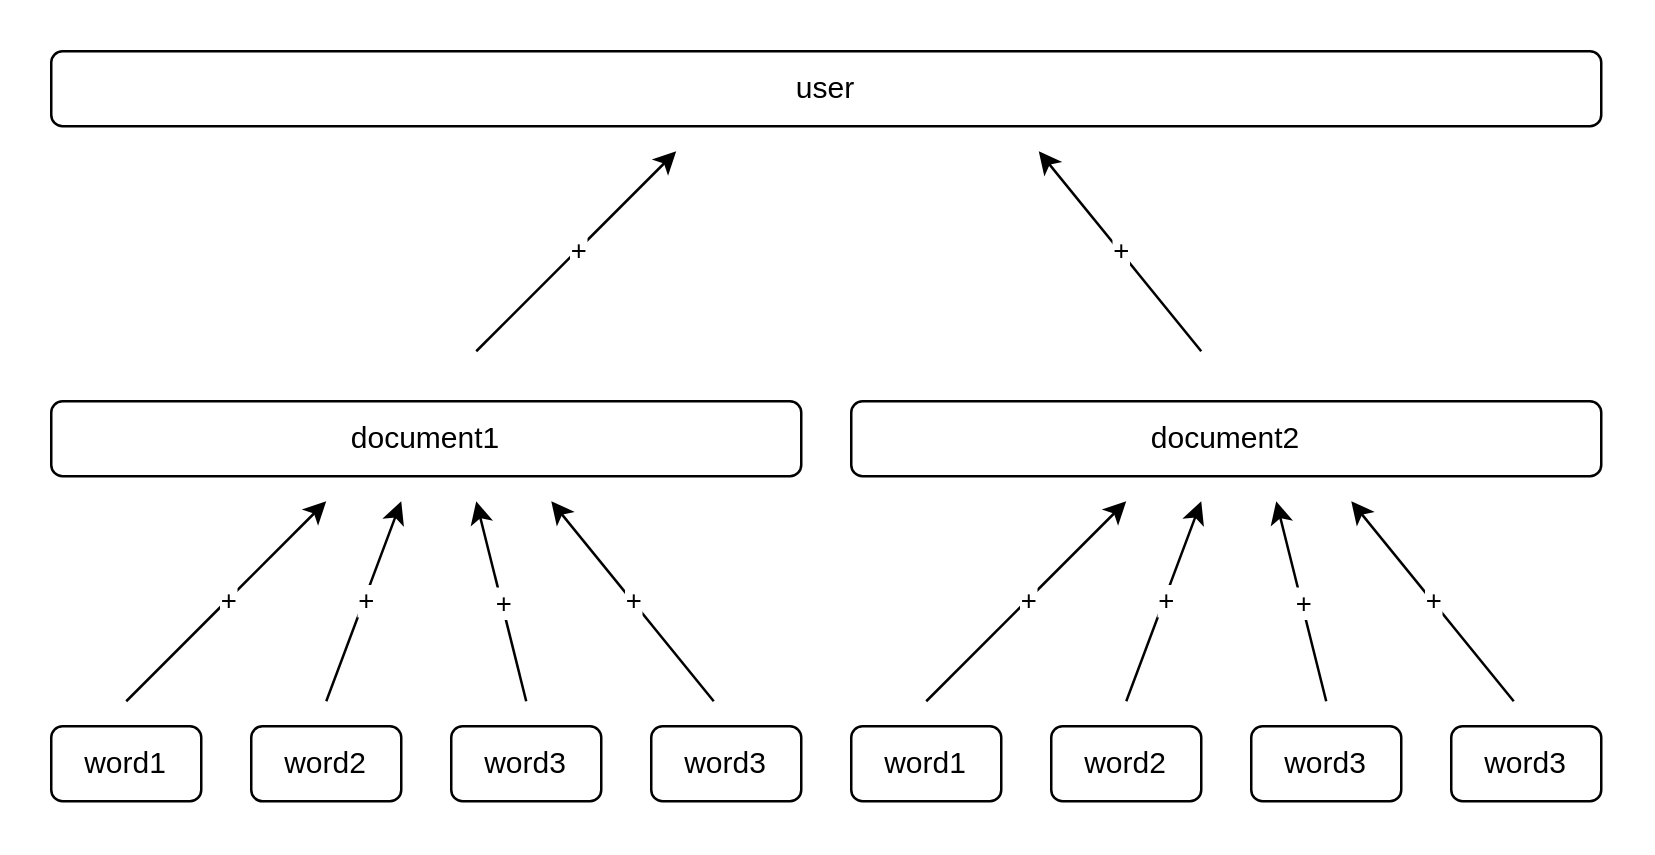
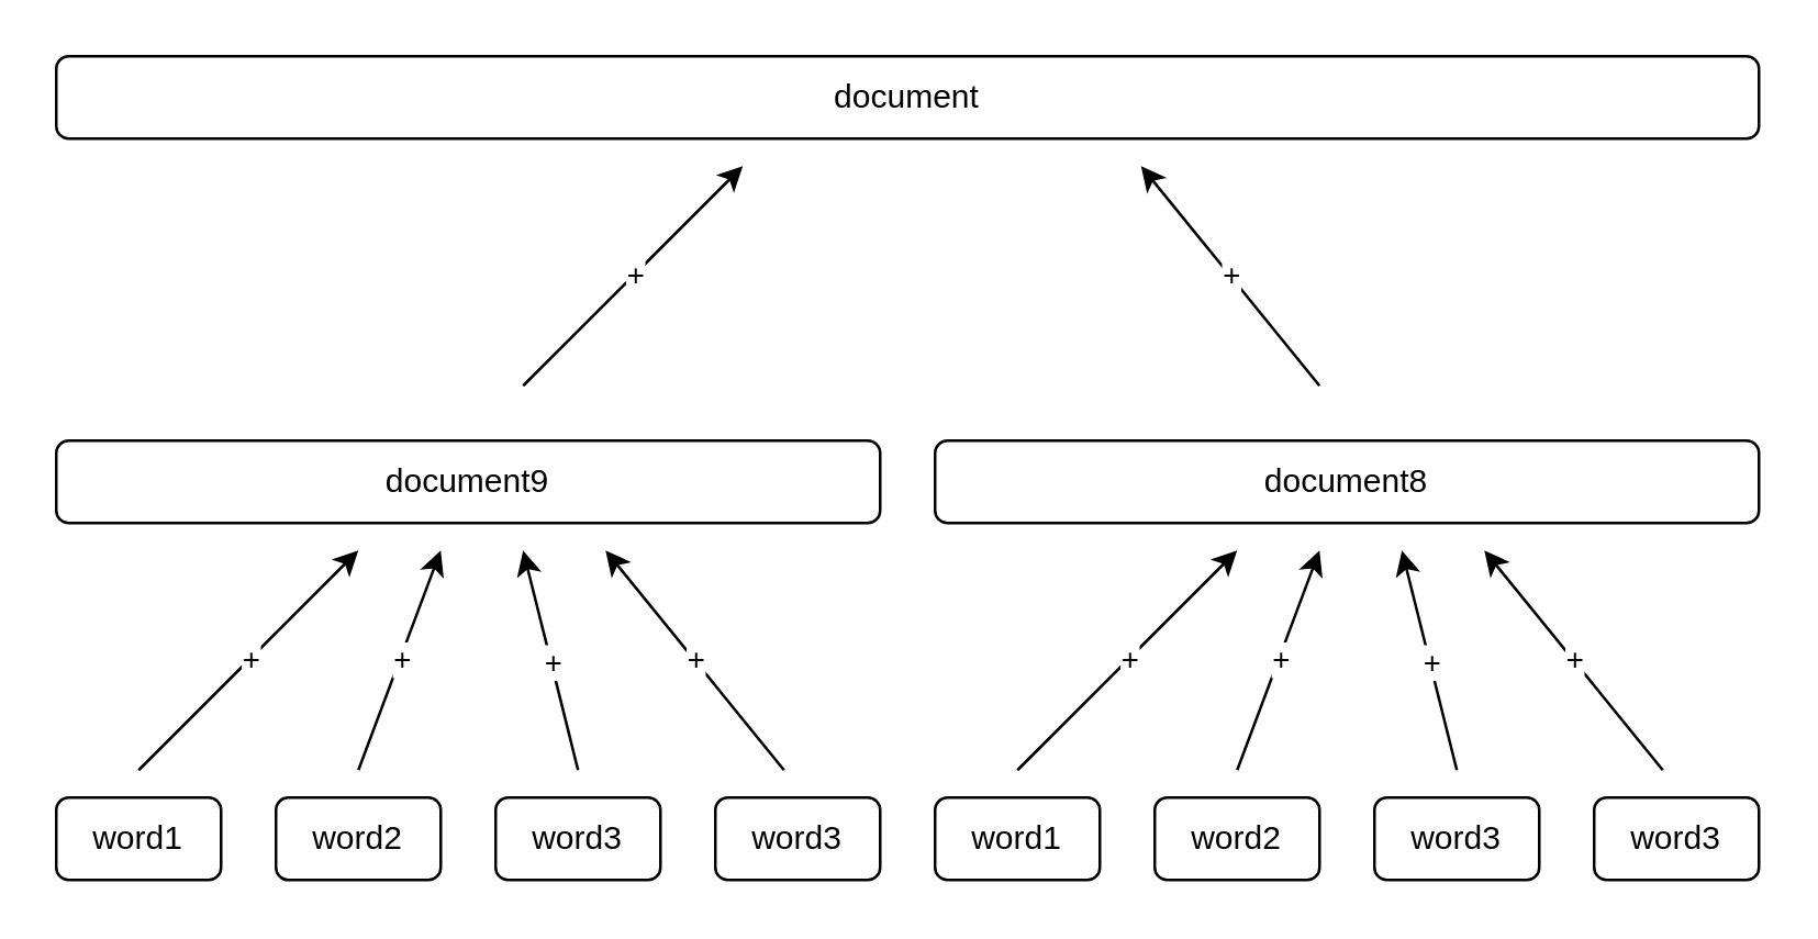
  <mxCell id="0" />
  <mxCell id="1" parent="0" />
  <mxCell id="2" value="word1" style="text;html=1;strokeColor=default;fillColor=none;align=center;verticalAlign=middle;whiteSpace=wrap;rounded=1;" vertex="1" parent="1"><mxGeometry x="20" y="290" width="60" height="30" as="geometry" /></mxCell>
  <mxCell id="3" value="word2" style="text;html=1;strokeColor=default;fillColor=none;align=center;verticalAlign=middle;whiteSpace=wrap;rounded=1;" vertex="1" parent="1"><mxGeometry x="100" y="290" width="60" height="30" as="geometry" /></mxCell>
  <mxCell id="4" value="word3" style="text;html=1;strokeColor=default;fillColor=none;align=center;verticalAlign=middle;whiteSpace=wrap;rounded=1;" vertex="1" parent="1"><mxGeometry x="180" y="290" width="60" height="30" as="geometry" /></mxCell>
  <mxCell id="5" value="word3" style="text;html=1;strokeColor=default;fillColor=none;align=center;verticalAlign=middle;whiteSpace=wrap;rounded=1;" vertex="1" parent="1"><mxGeometry x="260" y="290" width="60" height="30" as="geometry" /></mxCell>
  <mxCell id="6" value="" style="endArrow=classic;html=1;rounded=0;fontSize=20;fontStyle=1" edge="1" parent="1"><mxGeometry relative="1" as="geometry"><mxPoint x="50" y="280" as="sourcePoint" /><mxPoint x="130" y="200" as="targetPoint" /><Array as="points"><mxPoint x="90" y="240" /></Array></mxGeometry></mxCell>
  <mxCell id="7" value="+" style="edgeLabel;resizable=0;html=1;align=center;verticalAlign=middle;rounded=1;strokeColor=default;" connectable="0" vertex="1" parent="6"><mxGeometry relative="1" as="geometry" /></mxCell>
- <mxCell id="8" value="document1" style="text;html=1;strokeColor=default;fillColor=none;align=center;verticalAlign=middle;whiteSpace=wrap;rounded=1;" vertex="1" parent="1"><mxGeometry x="20" y="160" width="300" height="30" as="geometry" /></mxCell>
+ <mxCell id="8" value="document9" style="text;html=1;strokeColor=default;fillColor=none;align=center;verticalAlign=middle;whiteSpace=wrap;rounded=1;" vertex="1" parent="1"><mxGeometry x="20" y="160" width="300" height="30" as="geometry" /></mxCell>
  <mxCell id="9" value="" style="endArrow=classic;html=1;rounded=0;fontSize=20;fontStyle=1;" edge="1" parent="1"><mxGeometry relative="1" as="geometry"><mxPoint x="130" y="280" as="sourcePoint" /><mxPoint x="160" y="200" as="targetPoint" /><Array as="points" /></mxGeometry></mxCell>
  <mxCell id="10" value="+" style="edgeLabel;resizable=0;html=1;align=center;verticalAlign=middle;rounded=1;strokeColor=default;" connectable="0" vertex="1" parent="9"><mxGeometry relative="1" as="geometry" /></mxCell>
  <mxCell id="11" value="" style="endArrow=classic;html=1;rounded=0;fontSize=20;fontStyle=1;" edge="1" parent="1"><mxGeometry relative="1" as="geometry"><mxPoint x="210" y="280" as="sourcePoint" /><mxPoint x="190" y="200" as="targetPoint" /><Array as="points" /></mxGeometry></mxCell>
  <mxCell id="12" value="+" style="edgeLabel;resizable=0;html=1;align=center;verticalAlign=middle;rounded=1;strokeColor=default;" connectable="0" vertex="1" parent="11"><mxGeometry relative="1" as="geometry" /></mxCell>
  <mxCell id="13" value="" style="endArrow=classic;html=1;rounded=0;fontSize=20;fontStyle=1;" edge="1" parent="1"><mxGeometry relative="1" as="geometry"><mxPoint x="285" y="280" as="sourcePoint" /><mxPoint x="220" y="200" as="targetPoint" /><Array as="points" /></mxGeometry></mxCell>
  <mxCell id="14" value="+" style="edgeLabel;resizable=0;html=1;align=center;verticalAlign=middle;rounded=1;strokeColor=default;" connectable="0" vertex="1" parent="13"><mxGeometry relative="1" as="geometry" /></mxCell>
- <mxCell id="15" value="user" style="text;html=1;strokeColor=default;fillColor=none;align=center;verticalAlign=middle;whiteSpace=wrap;rounded=1;" vertex="1" parent="1"><mxGeometry x="20" y="20" width="620" height="30" as="geometry" /></mxCell>
- <mxCell id="16" value="document2" style="text;html=1;strokeColor=default;fillColor=none;align=center;verticalAlign=middle;whiteSpace=wrap;rounded=1;" vertex="1" parent="1"><mxGeometry x="340" y="160" width="300" height="30" as="geometry" /></mxCell>
+ <mxCell id="15" value="document" style="text;html=1;strokeColor=default;fillColor=none;align=center;verticalAlign=middle;whiteSpace=wrap;rounded=1;" vertex="1" parent="1"><mxGeometry x="20" y="20" width="620" height="30" as="geometry" /></mxCell>
+ <mxCell id="16" value="document8" style="text;html=1;strokeColor=default;fillColor=none;align=center;verticalAlign=middle;whiteSpace=wrap;rounded=1;" vertex="1" parent="1"><mxGeometry x="340" y="160" width="300" height="30" as="geometry" /></mxCell>
  <mxCell id="17" value="word1" style="text;html=1;strokeColor=default;fillColor=none;align=center;verticalAlign=middle;whiteSpace=wrap;rounded=1;" vertex="1" parent="1"><mxGeometry x="340" y="290" width="60" height="30" as="geometry" /></mxCell>
  <mxCell id="18" value="word2" style="text;html=1;strokeColor=default;fillColor=none;align=center;verticalAlign=middle;whiteSpace=wrap;rounded=1;" vertex="1" parent="1"><mxGeometry x="420" y="290" width="60" height="30" as="geometry" /></mxCell>
  <mxCell id="19" value="word3" style="text;html=1;strokeColor=default;fillColor=none;align=center;verticalAlign=middle;whiteSpace=wrap;rounded=1;" vertex="1" parent="1"><mxGeometry x="500" y="290" width="60" height="30" as="geometry" /></mxCell>
  <mxCell id="20" value="word3" style="text;html=1;strokeColor=default;fillColor=none;align=center;verticalAlign=middle;whiteSpace=wrap;rounded=1;" vertex="1" parent="1"><mxGeometry x="580" y="290" width="60" height="30" as="geometry" /></mxCell>
  <mxCell id="21" value="" style="endArrow=classic;html=1;rounded=0;fontSize=20;fontStyle=1" edge="1" parent="1"><mxGeometry relative="1" as="geometry"><mxPoint x="370" y="280" as="sourcePoint" /><mxPoint x="450" y="200" as="targetPoint" /><Array as="points"><mxPoint x="410" y="240" /></Array></mxGeometry></mxCell>
  <mxCell id="22" value="+" style="edgeLabel;resizable=0;html=1;align=center;verticalAlign=middle;rounded=1;strokeColor=default;" connectable="0" vertex="1" parent="21"><mxGeometry relative="1" as="geometry" /></mxCell>
  <mxCell id="23" value="" style="endArrow=classic;html=1;rounded=0;fontSize=20;fontStyle=1;" edge="1" parent="1"><mxGeometry relative="1" as="geometry"><mxPoint x="450" y="280" as="sourcePoint" /><mxPoint x="480" y="200" as="targetPoint" /><Array as="points" /></mxGeometry></mxCell>
  <mxCell id="24" value="+" style="edgeLabel;resizable=0;html=1;align=center;verticalAlign=middle;rounded=1;strokeColor=default;" connectable="0" vertex="1" parent="23"><mxGeometry relative="1" as="geometry" /></mxCell>
  <mxCell id="25" value="" style="endArrow=classic;html=1;rounded=0;fontSize=20;fontStyle=1;" edge="1" parent="1"><mxGeometry relative="1" as="geometry"><mxPoint x="530" y="280" as="sourcePoint" /><mxPoint x="510" y="200" as="targetPoint" /><Array as="points" /></mxGeometry></mxCell>
  <mxCell id="26" value="+" style="edgeLabel;resizable=0;html=1;align=center;verticalAlign=middle;rounded=1;strokeColor=default;" connectable="0" vertex="1" parent="25"><mxGeometry relative="1" as="geometry" /></mxCell>
  <mxCell id="27" value="" style="endArrow=classic;html=1;rounded=0;fontSize=20;fontStyle=1;" edge="1" parent="1"><mxGeometry relative="1" as="geometry"><mxPoint x="605" y="280" as="sourcePoint" /><mxPoint x="540" y="200" as="targetPoint" /><Array as="points" /></mxGeometry></mxCell>
  <mxCell id="28" value="+" style="edgeLabel;resizable=0;html=1;align=center;verticalAlign=middle;rounded=1;strokeColor=default;" connectable="0" vertex="1" parent="27"><mxGeometry relative="1" as="geometry" /></mxCell>
  <mxCell id="29" value="" style="endArrow=classic;html=1;rounded=0;fontSize=20;fontStyle=1;" edge="1" parent="1"><mxGeometry relative="1" as="geometry"><mxPoint x="480" y="140" as="sourcePoint" /><mxPoint x="415" y="60" as="targetPoint" /><Array as="points" /></mxGeometry></mxCell>
  <mxCell id="30" value="+" style="edgeLabel;resizable=0;html=1;align=center;verticalAlign=middle;rounded=1;strokeColor=default;" connectable="0" vertex="1" parent="29"><mxGeometry relative="1" as="geometry" /></mxCell>
  <mxCell id="31" value="" style="endArrow=classic;html=1;rounded=0;fontSize=20;fontStyle=1" edge="1" parent="1"><mxGeometry relative="1" as="geometry"><mxPoint x="190" y="140" as="sourcePoint" /><mxPoint x="270" y="60" as="targetPoint" /><Array as="points"><mxPoint x="230" y="100" /></Array></mxGeometry></mxCell>
  <mxCell id="32" value="+" style="edgeLabel;resizable=0;html=1;align=center;verticalAlign=middle;rounded=1;strokeColor=default;" connectable="0" vertex="1" parent="31"><mxGeometry relative="1" as="geometry" /></mxCell>
